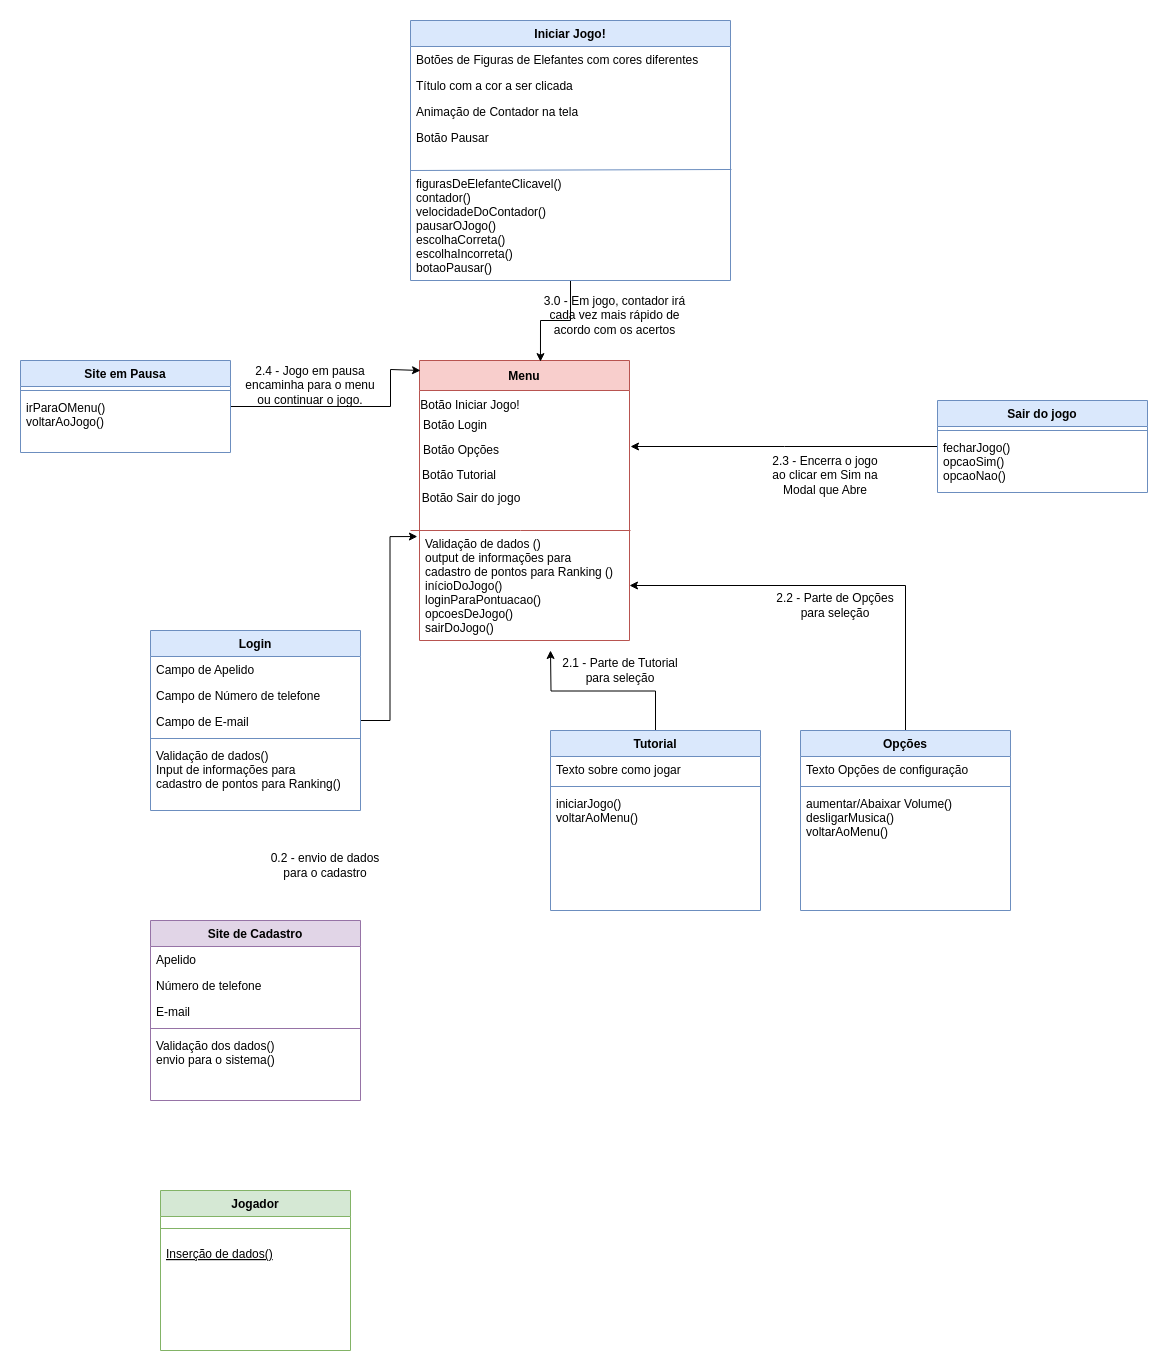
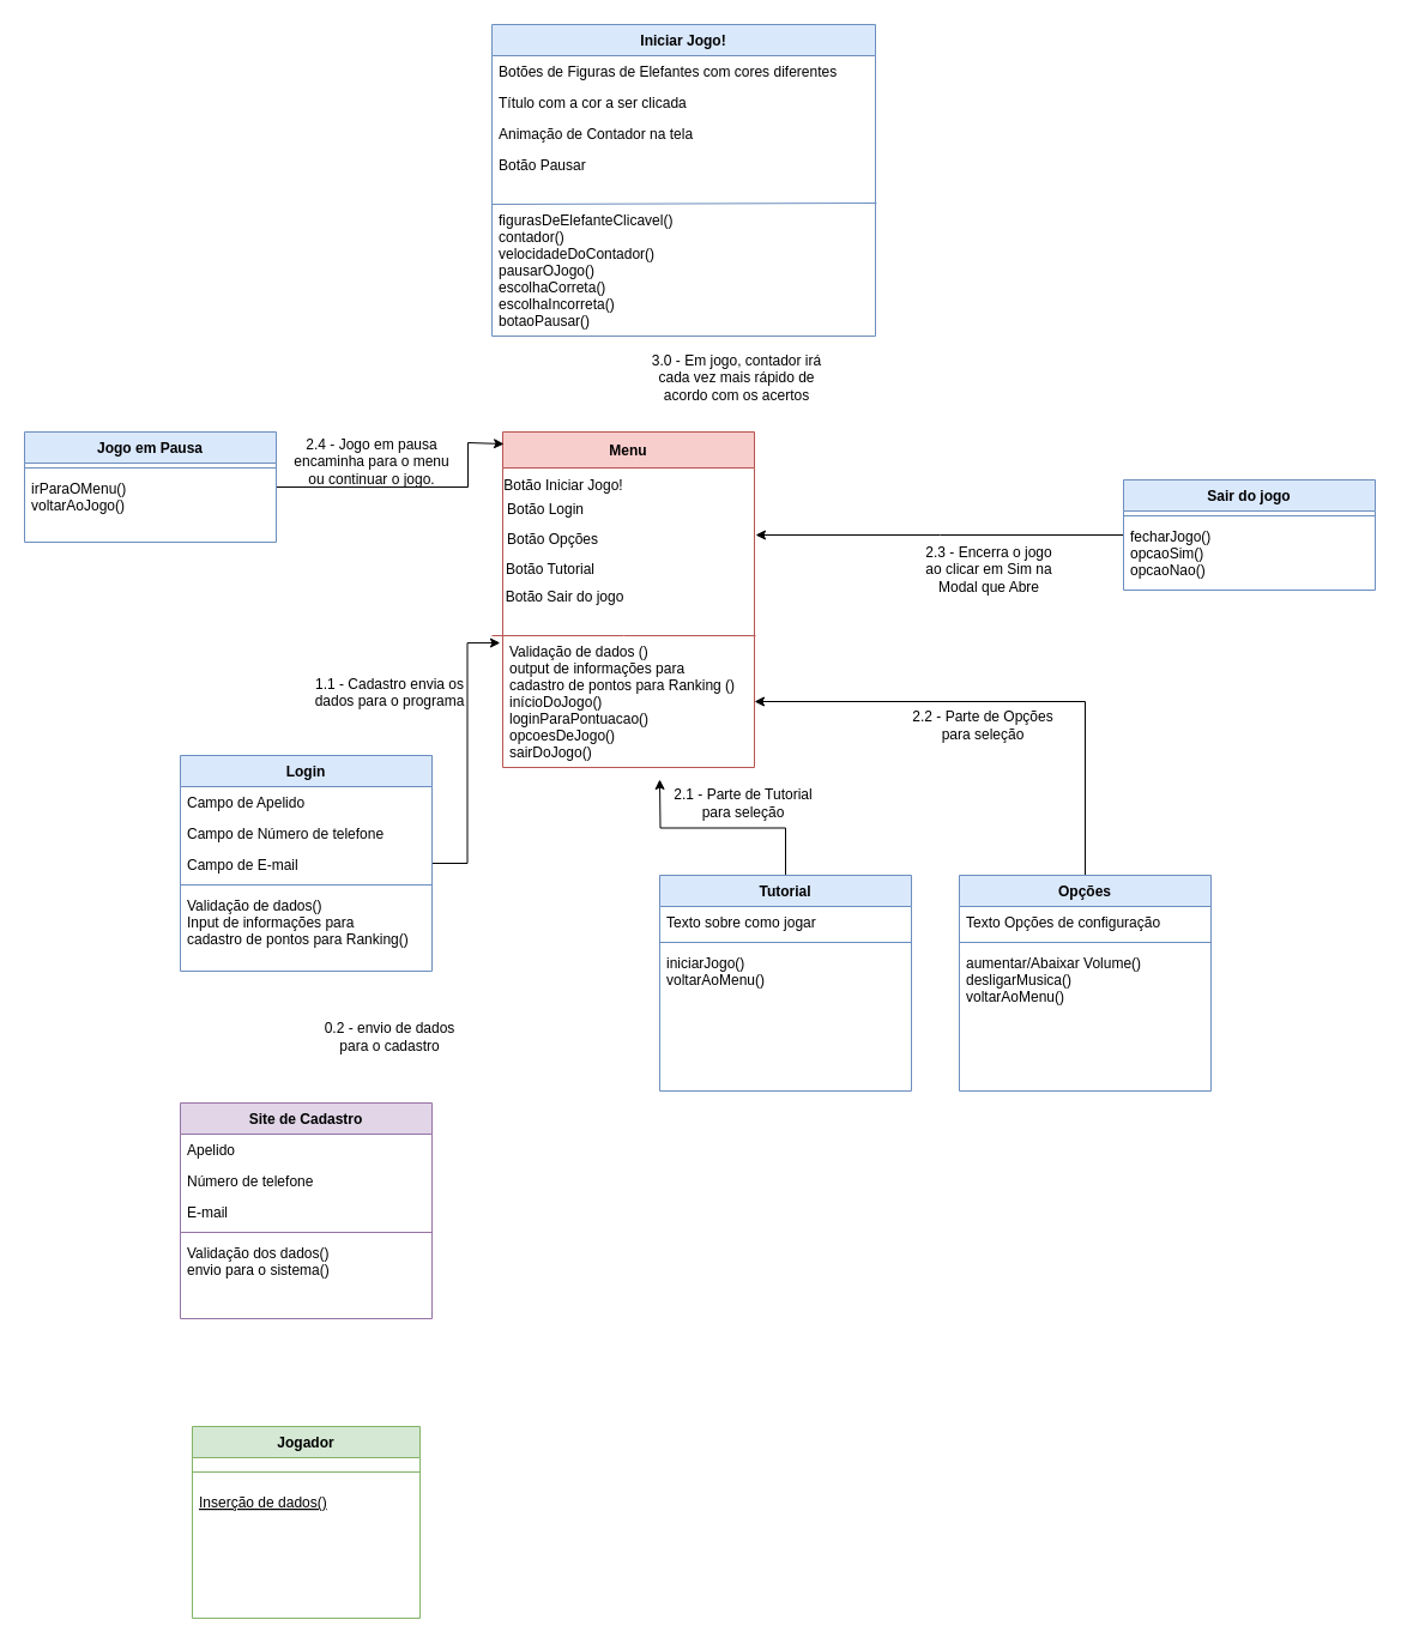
  <mxCell id="0" />
  <mxCell id="1" parent="0" />
  <mxCell id="2" value="Site de Cadastro" style="swimlane;fontStyle=1;align=center;verticalAlign=top;childLayout=stackLayout;horizontal=1;startSize=26;horizontalStack=0;resizeParent=1;resizeLast=0;collapsible=1;marginBottom=0;rounded=0;shadow=0;strokeWidth=1;fillColor=#e1d5e7;strokeColor=#9673a6;" parent="1" vertex="1"><mxGeometry x="150" y="920" width="210" height="180" as="geometry"><mxRectangle x="230" y="140" width="160" height="26" as="alternateBounds" /></mxGeometry></mxCell>
  <mxCell id="3" value="Apelido" style="text;align=left;verticalAlign=top;spacingLeft=4;spacingRight=4;overflow=hidden;rotatable=0;points=[[0,0.5],[1,0.5]];portConstraint=eastwest;" parent="2" vertex="1"><mxGeometry y="26" width="210" height="26" as="geometry" /></mxCell>
  <mxCell id="4" value="Número de telefone" style="text;align=left;verticalAlign=top;spacingLeft=4;spacingRight=4;overflow=hidden;rotatable=0;points=[[0,0.5],[1,0.5]];portConstraint=eastwest;rounded=0;shadow=0;html=0;" parent="2" vertex="1"><mxGeometry y="52" width="210" height="26" as="geometry" /></mxCell>
  <mxCell id="5" value="E-mail" style="text;align=left;verticalAlign=top;spacingLeft=4;spacingRight=4;overflow=hidden;rotatable=0;points=[[0,0.5],[1,0.5]];portConstraint=eastwest;rounded=0;shadow=0;html=0;" parent="2" vertex="1"><mxGeometry y="78" width="210" height="26" as="geometry" /></mxCell>
  <mxCell id="6" value="" style="line;html=1;strokeWidth=1;align=left;verticalAlign=middle;spacingTop=-1;spacingLeft=3;spacingRight=3;rotatable=0;labelPosition=right;points=[];portConstraint=eastwest;fillColor=#e1d5e7;strokeColor=#9673a6;" parent="2" vertex="1"><mxGeometry y="104" width="210" height="8" as="geometry" /></mxCell>
  <mxCell id="7" value="Validação dos dados()&#10;envio para o sistema()" style="text;align=left;verticalAlign=top;spacingLeft=4;spacingRight=4;overflow=hidden;rotatable=0;points=[[0,0.5],[1,0.5]];portConstraint=eastwest;" parent="2" vertex="1"><mxGeometry y="112" width="210" height="58" as="geometry" /></mxCell>
  <mxCell id="8" value="Jogador" style="swimlane;fontStyle=1;align=center;verticalAlign=top;childLayout=stackLayout;horizontal=1;startSize=26;horizontalStack=0;resizeParent=1;resizeLast=0;collapsible=1;marginBottom=0;rounded=0;shadow=0;strokeWidth=1;fillColor=#d5e8d4;strokeColor=#82b366;" parent="1" vertex="1"><mxGeometry x="160" y="1190" width="190" height="160" as="geometry"><mxRectangle x="130" y="380" width="160" height="26" as="alternateBounds" /></mxGeometry></mxCell>
  <mxCell id="9" value="" style="line;html=1;strokeWidth=1;align=left;verticalAlign=middle;spacingTop=-1;spacingLeft=3;spacingRight=3;rotatable=0;labelPosition=right;points=[];portConstraint=eastwest;fillColor=#d5e8d4;strokeColor=#82b366;" parent="8" vertex="1"><mxGeometry y="26" width="190" height="24" as="geometry" /></mxCell>
  <mxCell id="10" value="Inserção de dados()" style="text;align=left;verticalAlign=top;spacingLeft=4;spacingRight=4;overflow=hidden;rotatable=0;points=[[0,0.5],[1,0.5]];portConstraint=eastwest;fontStyle=4" parent="8" vertex="1"><mxGeometry y="50" width="190" height="20" as="geometry" /></mxCell>
  <mxCell id="11" value="0.2 - envio de dados para o cadastro" style="text;html=1;strokeColor=none;fillColor=none;align=center;verticalAlign=middle;whiteSpace=wrap;rounded=0;" vertex="1" parent="1"><mxGeometry x="260" y="850" width="130" height="30" as="geometry" /></mxCell>
+ <mxCell id="12" value="&#10;1.1 - Cadastro envia os dados para o programa&#10;&#10;" style="text;html=1;strokeColor=none;fillColor=none;align=center;verticalAlign=middle;whiteSpace=wrap;rounded=0;" vertex="1" parent="1"><mxGeometry x="255" y="570" width="140" height="30" as="geometry" /></mxCell>
  <mxCell id="13" value="Menu" style="swimlane;startSize=30;fillColor=#f8cecc;strokeColor=#b85450;" vertex="1" parent="1"><mxGeometry x="419" y="360" width="210" height="280" as="geometry" /></mxCell>
  <mxCell id="14" value="Botão Opções" style="text;html=1;strokeColor=none;fillColor=none;align=center;verticalAlign=middle;whiteSpace=wrap;rounded=0;" vertex="1" parent="13"><mxGeometry x="-6" y="80" width="96" height="20" as="geometry" /></mxCell>
  <mxCell id="15" value="Botão Tutorial" style="text;html=1;strokeColor=none;fillColor=none;align=center;verticalAlign=middle;whiteSpace=wrap;rounded=0;" vertex="1" parent="13"><mxGeometry x="-10" y="110" width="100" height="10" as="geometry" /></mxCell>
  <mxCell id="16" value="Botão Sair do jogo" style="text;html=1;strokeColor=none;fillColor=none;align=center;verticalAlign=middle;whiteSpace=wrap;rounded=0;" vertex="1" parent="13"><mxGeometry x="-6" y="130" width="116" height="15" as="geometry" /></mxCell>
  <mxCell id="17" value="" style="endArrow=none;html=1;rounded=0;fillColor=#f8cecc;strokeColor=#b85450;" edge="1" parent="13"><mxGeometry width="50" height="50" relative="1" as="geometry"><mxPoint x="-9" y="170" as="sourcePoint" /><mxPoint x="211" y="170" as="targetPoint" /><Array as="points"><mxPoint x="101" y="170" /></Array></mxGeometry></mxCell>
  <mxCell id="18" value="Validação de dados ()&#10;output de informações para&#10;cadastro de pontos para Ranking ()&#10;inícioDoJogo()&#10;loginParaPontuacao()&#10;opcoesDeJogo()&#10;sairDoJogo()" style="text;align=left;verticalAlign=top;spacingLeft=4;spacingRight=4;overflow=hidden;rotatable=0;points=[[0,0.5],[1,0.5]];portConstraint=eastwest;" vertex="1" parent="13"><mxGeometry y="170" width="210" height="110" as="geometry" /></mxCell>
  <mxCell id="19" value="Botão Iniciar Jogo!" style="text;html=1;strokeColor=none;fillColor=none;align=center;verticalAlign=middle;whiteSpace=wrap;rounded=0;" vertex="1" parent="13"><mxGeometry x="-29" y="30" width="160" height="30" as="geometry" /></mxCell>
  <mxCell id="20" value="Botão Login" style="text;html=1;strokeColor=none;fillColor=none;align=center;verticalAlign=middle;whiteSpace=wrap;rounded=0;" vertex="1" parent="13"><mxGeometry x="-44" y="50" width="160" height="30" as="geometry" /></mxCell>
  <mxCell id="21" style="edgeStyle=orthogonalEdgeStyle;rounded=0;orthogonalLoop=1;jettySize=auto;html=1;entryX=1;entryY=0.5;entryDx=0;entryDy=0;" edge="1" parent="1" source="22" target="18"><mxGeometry relative="1" as="geometry" /></mxCell>
  <mxCell id="22" value="Opções" style="swimlane;fontStyle=1;align=center;verticalAlign=top;childLayout=stackLayout;horizontal=1;startSize=26;horizontalStack=0;resizeParent=1;resizeLast=0;collapsible=1;marginBottom=0;rounded=0;shadow=0;strokeWidth=1;fillColor=#dae8fc;strokeColor=#6c8ebf;" vertex="1" parent="1"><mxGeometry x="800" y="730" width="210" height="180" as="geometry"><mxRectangle x="230" y="140" width="160" height="26" as="alternateBounds" /></mxGeometry></mxCell>
  <mxCell id="23" value="Texto Opções de configuração" style="text;align=left;verticalAlign=top;spacingLeft=4;spacingRight=4;overflow=hidden;rotatable=0;points=[[0,0.5],[1,0.5]];portConstraint=eastwest;rounded=0;shadow=0;html=0;" vertex="1" parent="22"><mxGeometry y="26" width="210" height="26" as="geometry" /></mxCell>
  <mxCell id="24" value="" style="line;html=1;strokeWidth=1;align=left;verticalAlign=middle;spacingTop=-1;spacingLeft=3;spacingRight=3;rotatable=0;labelPosition=right;points=[];portConstraint=eastwest;fillColor=#dae8fc;strokeColor=#6c8ebf;" vertex="1" parent="22"><mxGeometry y="52" width="210" height="8" as="geometry" /></mxCell>
  <mxCell id="25" value="aumentar/Abaixar Volume()&#10;desligarMusica()&#10;voltarAoMenu()&#10;&#10;" style="text;align=left;verticalAlign=top;spacingLeft=4;spacingRight=4;overflow=hidden;rotatable=0;points=[[0,0.5],[1,0.5]];portConstraint=eastwest;" vertex="1" parent="22"><mxGeometry y="60" width="210" height="58" as="geometry" /></mxCell>
  <mxCell id="26" style="edgeStyle=orthogonalEdgeStyle;rounded=0;orthogonalLoop=1;jettySize=auto;html=1;" edge="1" parent="1" source="27"><mxGeometry relative="1" as="geometry"><mxPoint x="550" y="650" as="targetPoint" /></mxGeometry></mxCell>
  <mxCell id="27" value="Tutorial" style="swimlane;fontStyle=1;align=center;verticalAlign=top;childLayout=stackLayout;horizontal=1;startSize=26;horizontalStack=0;resizeParent=1;resizeLast=0;collapsible=1;marginBottom=0;rounded=0;shadow=0;strokeWidth=1;fillColor=#dae8fc;strokeColor=#6c8ebf;" vertex="1" parent="1"><mxGeometry x="550" y="730" width="210" height="180" as="geometry"><mxRectangle x="230" y="140" width="160" height="26" as="alternateBounds" /></mxGeometry></mxCell>
  <mxCell id="28" value="Texto sobre como jogar" style="text;align=left;verticalAlign=top;spacingLeft=4;spacingRight=4;overflow=hidden;rotatable=0;points=[[0,0.5],[1,0.5]];portConstraint=eastwest;" vertex="1" parent="27"><mxGeometry y="26" width="210" height="26" as="geometry" /></mxCell>
  <mxCell id="29" value="" style="line;html=1;strokeWidth=1;align=left;verticalAlign=middle;spacingTop=-1;spacingLeft=3;spacingRight=3;rotatable=0;labelPosition=right;points=[];portConstraint=eastwest;fillColor=#dae8fc;strokeColor=#6c8ebf;" vertex="1" parent="27"><mxGeometry y="52" width="210" height="8" as="geometry" /></mxCell>
  <mxCell id="30" value="iniciarJogo()&#10;voltarAoMenu()&#10;" style="text;align=left;verticalAlign=top;spacingLeft=4;spacingRight=4;overflow=hidden;rotatable=0;points=[[0,0.5],[1,0.5]];portConstraint=eastwest;" vertex="1" parent="27"><mxGeometry y="60" width="210" height="58" as="geometry" /></mxCell>
  <mxCell id="31" style="edgeStyle=orthogonalEdgeStyle;rounded=0;orthogonalLoop=1;jettySize=auto;html=1;entryX=-0.01;entryY=0.055;entryDx=0;entryDy=0;entryPerimeter=0;" edge="1" parent="1" source="32" target="18"><mxGeometry relative="1" as="geometry"><mxPoint x="250" y="560" as="targetPoint" /></mxGeometry></mxCell>
  <mxCell id="32" value="Login" style="swimlane;fontStyle=1;align=center;verticalAlign=top;childLayout=stackLayout;horizontal=1;startSize=26;horizontalStack=0;resizeParent=1;resizeLast=0;collapsible=1;marginBottom=0;rounded=0;shadow=0;strokeWidth=1;fillColor=#dae8fc;strokeColor=#6c8ebf;" vertex="1" parent="1"><mxGeometry x="150" y="630" width="210" height="180" as="geometry"><mxRectangle x="230" y="140" width="160" height="26" as="alternateBounds" /></mxGeometry></mxCell>
  <mxCell id="33" value="Campo de Apelido" style="text;align=left;verticalAlign=top;spacingLeft=4;spacingRight=4;overflow=hidden;rotatable=0;points=[[0,0.5],[1,0.5]];portConstraint=eastwest;" vertex="1" parent="32"><mxGeometry y="26" width="210" height="26" as="geometry" /></mxCell>
  <mxCell id="34" value="Campo de Número de telefone" style="text;align=left;verticalAlign=top;spacingLeft=4;spacingRight=4;overflow=hidden;rotatable=0;points=[[0,0.5],[1,0.5]];portConstraint=eastwest;rounded=0;shadow=0;html=0;" vertex="1" parent="32"><mxGeometry y="52" width="210" height="26" as="geometry" /></mxCell>
  <mxCell id="35" value="Campo de E-mail" style="text;align=left;verticalAlign=top;spacingLeft=4;spacingRight=4;overflow=hidden;rotatable=0;points=[[0,0.5],[1,0.5]];portConstraint=eastwest;rounded=0;shadow=0;html=0;" vertex="1" parent="32"><mxGeometry y="78" width="210" height="26" as="geometry" /></mxCell>
  <mxCell id="36" value="" style="line;html=1;strokeWidth=1;align=left;verticalAlign=middle;spacingTop=-1;spacingLeft=3;spacingRight=3;rotatable=0;labelPosition=right;points=[];portConstraint=eastwest;fillColor=#dae8fc;strokeColor=#6c8ebf;" vertex="1" parent="32"><mxGeometry y="104" width="210" height="8" as="geometry" /></mxCell>
  <mxCell id="37" value="Validação de dados()&#10;Input de informações para&#10;cadastro de pontos para Ranking()" style="text;align=left;verticalAlign=top;spacingLeft=4;spacingRight=4;overflow=hidden;rotatable=0;points=[[0,0.5],[1,0.5]];portConstraint=eastwest;" vertex="1" parent="32"><mxGeometry y="112" width="210" height="58" as="geometry" /></mxCell>
  <mxCell id="38" value="2.1 - Parte de Tutorial para seleção" style="text;html=1;strokeColor=none;fillColor=none;align=center;verticalAlign=middle;whiteSpace=wrap;rounded=0;" vertex="1" parent="1"><mxGeometry x="560" y="650" width="120" height="40" as="geometry" /></mxCell>
- <mxCell id="39" value="2.2 - Parte de Opções para seleção" style="text;html=1;strokeColor=none;fillColor=none;align=center;verticalAlign=middle;whiteSpace=wrap;rounded=0;" vertex="1" parent="1"><mxGeometry x="770" y="590" width="130" height="30" as="geometry" /></mxCell>
+ <mxCell id="39" value="2.2 - Parte de Opções para seleção" style="text;html=1;strokeColor=none;fillColor=none;align=center;verticalAlign=middle;whiteSpace=wrap;rounded=0;" vertex="1" parent="1"><mxGeometry x="755" y="590" width="130" height="30" as="geometry" /></mxCell>
  <mxCell id="40" style="edgeStyle=orthogonalEdgeStyle;rounded=0;orthogonalLoop=1;jettySize=auto;html=1;" edge="1" parent="1" source="41"><mxGeometry relative="1" as="geometry"><mxPoint x="630" y="446" as="targetPoint" /></mxGeometry></mxCell>
  <mxCell id="41" value="Sair do jogo" style="swimlane;fontStyle=1;align=center;verticalAlign=top;childLayout=stackLayout;horizontal=1;startSize=26;horizontalStack=0;resizeParent=1;resizeLast=0;collapsible=1;marginBottom=0;rounded=0;shadow=0;strokeWidth=1;fillColor=#dae8fc;strokeColor=#6c8ebf;" vertex="1" parent="1"><mxGeometry x="937" y="400" width="210" height="92" as="geometry"><mxRectangle x="230" y="140" width="160" height="26" as="alternateBounds" /></mxGeometry></mxCell>
  <mxCell id="42" value="" style="line;html=1;strokeWidth=1;align=left;verticalAlign=middle;spacingTop=-1;spacingLeft=3;spacingRight=3;rotatable=0;labelPosition=right;points=[];portConstraint=eastwest;fillColor=#dae8fc;strokeColor=#6c8ebf;" vertex="1" parent="41"><mxGeometry y="26" width="210" height="8" as="geometry" /></mxCell>
  <mxCell id="43" value="fecharJogo()&#10;opcaoSim()&#10;opcaoNao()&#10;" style="text;align=left;verticalAlign=top;spacingLeft=4;spacingRight=4;overflow=hidden;rotatable=0;points=[[0,0.5],[1,0.5]];portConstraint=eastwest;" vertex="1" parent="41"><mxGeometry y="34" width="210" height="58" as="geometry" /></mxCell>
  <mxCell id="44" value="2.3 - Encerra o jogo ao clicar em Sim na Modal que Abre" style="text;html=1;strokeColor=none;fillColor=none;align=center;verticalAlign=middle;whiteSpace=wrap;rounded=0;" vertex="1" parent="1"><mxGeometry x="770" y="460" width="110" height="30" as="geometry" /></mxCell>
- <mxCell id="45" style="edgeStyle=orthogonalEdgeStyle;rounded=0;orthogonalLoop=1;jettySize=auto;html=1;entryX=0.576;entryY=0.004;entryDx=0;entryDy=0;entryPerimeter=0;" edge="1" parent="1" source="46" target="13"><mxGeometry relative="1" as="geometry" /></mxCell>
  <mxCell id="46" value="Iniciar Jogo!" style="swimlane;fontStyle=1;align=center;verticalAlign=top;childLayout=stackLayout;horizontal=1;startSize=26;horizontalStack=0;resizeParent=1;resizeLast=0;collapsible=1;marginBottom=0;rounded=0;shadow=0;strokeWidth=1;fillColor=#dae8fc;strokeColor=#6c8ebf;" vertex="1" parent="1"><mxGeometry x="410" y="20" width="320" height="260" as="geometry"><mxRectangle x="230" y="140" width="160" height="26" as="alternateBounds" /></mxGeometry></mxCell>
  <mxCell id="47" value="Botões de Figuras de Elefantes com cores diferentes" style="text;align=left;verticalAlign=top;spacingLeft=4;spacingRight=4;overflow=hidden;rotatable=0;points=[[0,0.5],[1,0.5]];portConstraint=eastwest;" vertex="1" parent="46"><mxGeometry y="26" width="320" height="26" as="geometry" /></mxCell>
  <mxCell id="48" value="Título com a cor a ser clicada" style="text;align=left;verticalAlign=top;spacingLeft=4;spacingRight=4;overflow=hidden;rotatable=0;points=[[0,0.5],[1,0.5]];portConstraint=eastwest;rounded=0;shadow=0;html=0;" vertex="1" parent="46"><mxGeometry y="52" width="320" height="26" as="geometry" /></mxCell>
  <mxCell id="49" value="Animação de Contador na tela" style="text;align=left;verticalAlign=top;spacingLeft=4;spacingRight=4;overflow=hidden;rotatable=0;points=[[0,0.5],[1,0.5]];portConstraint=eastwest;rounded=0;shadow=0;html=0;" vertex="1" parent="46"><mxGeometry y="78" width="320" height="26" as="geometry" /></mxCell>
  <mxCell id="50" value="Botão Pausar" style="text;align=left;verticalAlign=top;spacingLeft=4;spacingRight=4;overflow=hidden;rotatable=0;points=[[0,0.5],[1,0.5]];portConstraint=eastwest;rounded=0;shadow=0;html=0;" vertex="1" parent="46"><mxGeometry y="104" width="320" height="46" as="geometry" /></mxCell>
  <mxCell id="51" value="" style="endArrow=none;html=1;rounded=0;fillColor=#dae8fc;strokeColor=#6c8ebf;entryX=1.003;entryY=0.978;entryDx=0;entryDy=0;entryPerimeter=0;" edge="1" parent="46" target="50"><mxGeometry width="50" height="50" relative="1" as="geometry"><mxPoint y="150" as="sourcePoint" /><mxPoint x="260" y="150" as="targetPoint" /></mxGeometry></mxCell>
  <mxCell id="52" value="figurasDeElefanteClicavel()&#10;contador()&#10;velocidadeDoContador()&#10;pausarOJogo()&#10;escolhaCorreta()&#10;escolhaIncorreta()&#10;botaoPausar()&#10;&#10;&#10;" style="text;align=left;verticalAlign=top;spacingLeft=4;spacingRight=4;overflow=hidden;rotatable=0;points=[[0,0.5],[1,0.5]];portConstraint=eastwest;" vertex="1" parent="46"><mxGeometry y="150" width="320" height="110" as="geometry" /></mxCell>
  <mxCell id="53" value="3.0 - Em jogo, contador irá cada vez mais rápido de acordo com os acertos " style="text;html=1;strokeColor=none;fillColor=none;align=center;verticalAlign=middle;whiteSpace=wrap;rounded=0;" vertex="1" parent="1"><mxGeometry x="539" y="300" width="151" height="30" as="geometry" /></mxCell>
  <mxCell id="54" style="edgeStyle=orthogonalEdgeStyle;rounded=0;orthogonalLoop=1;jettySize=auto;html=1;" edge="1" parent="1" source="55"><mxGeometry relative="1" as="geometry"><mxPoint x="420" as="targetPoint" y="370" /><Array as="points"><mxPoint x="390" y="406" /><mxPoint x="390" y="369" /></Array></mxGeometry></mxCell>
- <mxCell id="55" value="Site em Pausa" style="swimlane;fontStyle=1;align=center;verticalAlign=top;childLayout=stackLayout;horizontal=1;startSize=26;horizontalStack=0;resizeParent=1;resizeLast=0;collapsible=1;marginBottom=0;rounded=0;shadow=0;strokeWidth=1;fillColor=#dae8fc;strokeColor=#6c8ebf;" vertex="1" parent="1"><mxGeometry x="20" y="360" width="210" height="92" as="geometry"><mxRectangle x="230" y="140" width="160" height="26" as="alternateBounds" /></mxGeometry></mxCell>
+ <mxCell id="55" value="Jogo em Pausa" style="swimlane;fontStyle=1;align=center;verticalAlign=top;childLayout=stackLayout;horizontal=1;startSize=26;horizontalStack=0;resizeParent=1;resizeLast=0;collapsible=1;marginBottom=0;rounded=0;shadow=0;strokeWidth=1;fillColor=#dae8fc;strokeColor=#6c8ebf;" vertex="1" parent="1"><mxGeometry x="20" y="360" width="210" height="92" as="geometry"><mxRectangle x="230" y="140" width="160" height="26" as="alternateBounds" /></mxGeometry></mxCell>
  <mxCell id="56" value="" style="line;html=1;strokeWidth=1;align=left;verticalAlign=middle;spacingTop=-1;spacingLeft=3;spacingRight=3;rotatable=0;labelPosition=right;points=[];portConstraint=eastwest;fillColor=#dae8fc;strokeColor=#6c8ebf;" vertex="1" parent="55"><mxGeometry y="26" width="210" height="8" as="geometry" /></mxCell>
  <mxCell id="57" value="irParaOMenu()&#10;voltarAoJogo()" style="text;align=left;verticalAlign=top;spacingLeft=4;spacingRight=4;overflow=hidden;rotatable=0;points=[[0,0.5],[1,0.5]];portConstraint=eastwest;" vertex="1" parent="55"><mxGeometry y="34" width="210" height="58" as="geometry" /></mxCell>
  <mxCell id="58" value="2.4 - Jogo em pausa encaminha para o menu ou continuar o jogo." style="text;html=1;strokeColor=none;fillColor=none;align=center;verticalAlign=middle;whiteSpace=wrap;rounded=0;" vertex="1" parent="1"><mxGeometry x="240" width="140" height="30" as="geometry" y="370" /></mxCell>
